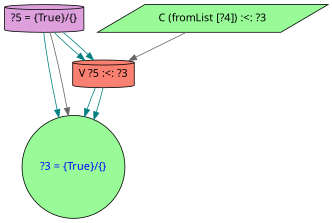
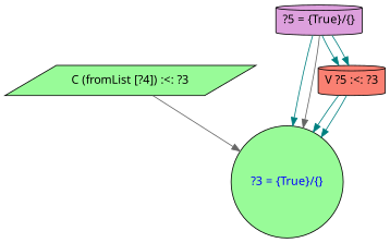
  digraph {
    fontname="Noto Sans"
    node [color=black fillcolor=palegreen fontname="Noto Sans" shape=cylinder style=filled]
    edge [color=teal fontname="Noto Sans"]
    "?3 = {True}/{}" [fontcolor=blue shape=circle]
    "C (fromList [?4]) :<: ?3" [shape=parallelogram]
    "?5 = {True}/{}" [fillcolor=plum fontcolor=black]
    "V ?5 :<: ?3" [fillcolor=salmon]
-   "C (fromList [?4]) :<: ?3" -> "V ?5 :<: ?3" [color=gray40]
+   "C (fromList [?4]) :<: ?3" -> "?3 = {True}/{}" [color=gray40]
    "?5 = {True}/{}" -> "?3 = {True}/{}"
    "?5 = {True}/{}" -> "?3 = {True}/{}" [color=gray40]
    "?5 = {True}/{}" -> "V ?5 :<: ?3"
    "?5 = {True}/{}" -> "V ?5 :<: ?3"
    "V ?5 :<: ?3" -> "?3 = {True}/{}"
    "V ?5 :<: ?3" -> "?3 = {True}/{}"
  }
